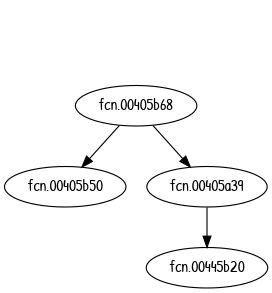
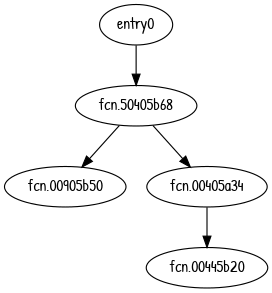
  digraph {
    fontname="Patrick Hand"
    node [fontname="Patrick Hand"]
    edge [fontname="Patrick Hand"]
-   n2 [label="fcn.00405b68"]
-   n3 [label="fcn.00405b50"]
-   n4 [label="fcn.00405a39"]
+   n1 [label=entry0]
+   n2 [label="fcn.50405b68"]
+   n3 [label="fcn.00905b50"]
+   n4 [label="fcn.00405a34"]
    n5 [label="fcn.00445b20"]
+   n1 -> n2
    n2 -> n3
    n2 -> n4
    n4 -> n5
  }
